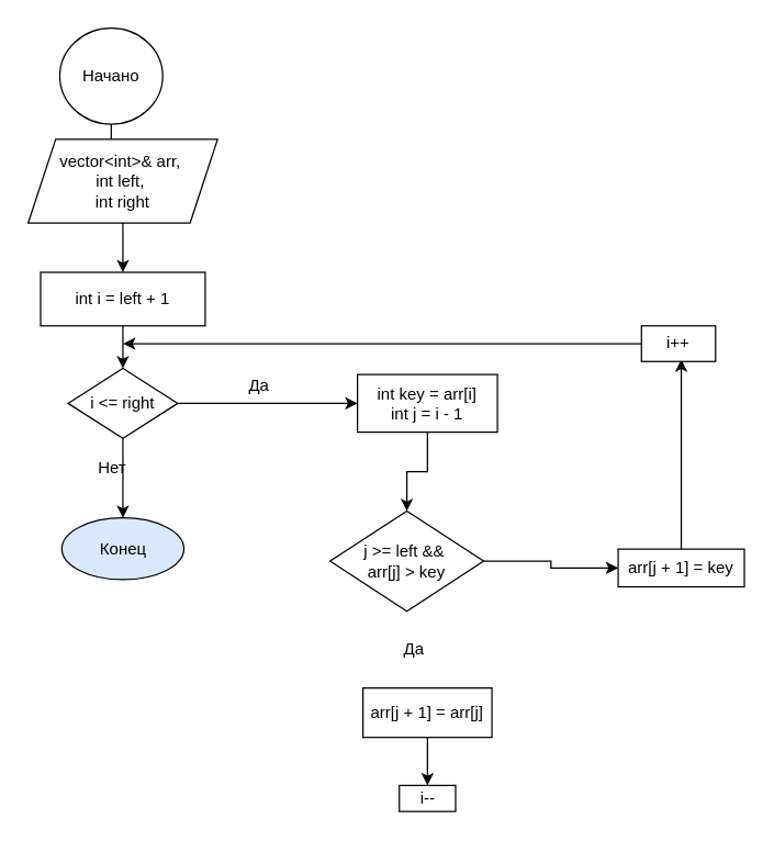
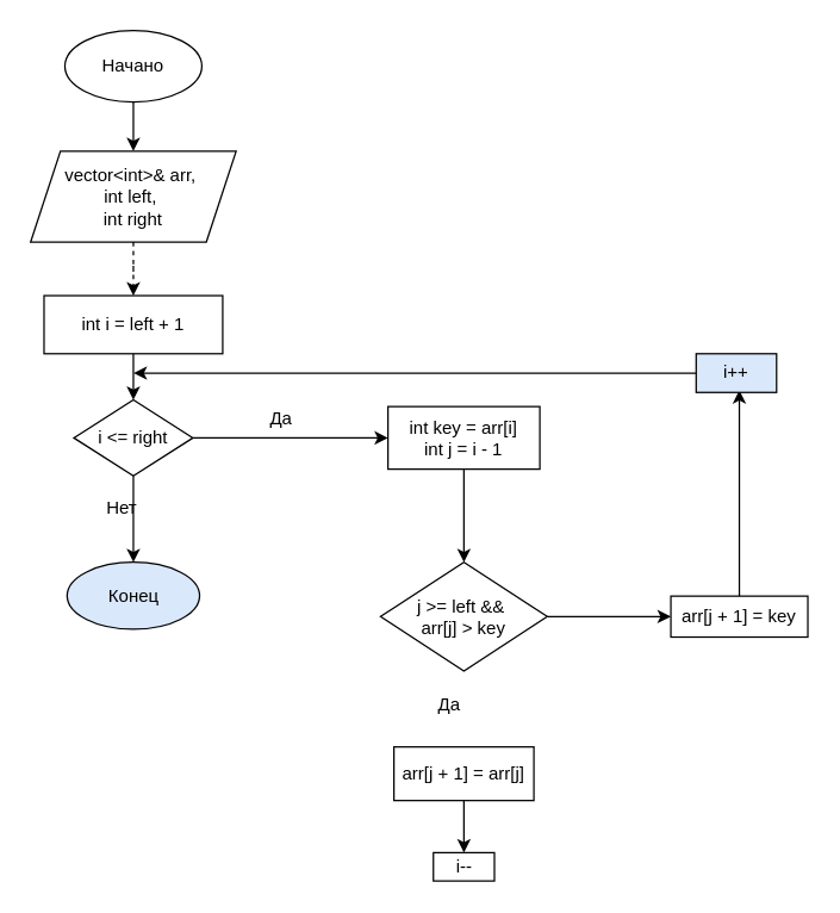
  <mxCell id="0" />
  <mxCell id="1" parent="0" />
  <mxCell id="2" style="edgeStyle=orthogonalEdgeStyle;rounded=0;orthogonalLoop=1;jettySize=auto;html=1;entryX=0.5;entryY=0;entryDx=0;entryDy=0;" edge="1" parent="1" source="3" target="5"><mxGeometry relative="1" as="geometry" /></mxCell>
- <mxCell id="3" value="Начано" style="ellipse;whiteSpace=wrap;html=1;" vertex="1" parent="1"><mxGeometry x="43" y="20" width="75" height="70" as="geometry" /></mxCell>
- <mxCell id="4" style="edgeStyle=orthogonalEdgeStyle;rounded=0;orthogonalLoop=1;jettySize=auto;html=1;" edge="1" parent="1" source="5" target="7"><mxGeometry relative="1" as="geometry" /></mxCell>
+ <mxCell id="3" value="Начано" style="ellipse;whiteSpace=wrap;html=1;" vertex="1" parent="1"><mxGeometry x="43" y="20" width="92" height="48" as="geometry" /></mxCell>
+ <mxCell id="4" style="edgeStyle=orthogonalEdgeStyle;rounded=0;orthogonalLoop=1;jettySize=auto;html=1;dashed=1;" edge="1" parent="1" source="5" target="7"><mxGeometry relative="1" as="geometry" /></mxCell>
  <mxCell id="5" value="&lt;span style=&quot;font-size: 12px;&quot;&gt;vector&amp;lt;int&amp;gt;&amp;amp; arr,&amp;nbsp;&lt;/span&gt;&lt;div&gt;&lt;span style=&quot;font-size: 12px;&quot;&gt;int left,&amp;nbsp;&lt;/span&gt;&lt;/div&gt;&lt;div&gt;&lt;span style=&quot;font-size: 12px;&quot;&gt;int right&lt;/span&gt;&lt;/div&gt;" style="shape=parallelogram;perimeter=parallelogramPerimeter;whiteSpace=wrap;html=1;fixedSize=1;" vertex="1" parent="1"><mxGeometry x="20" y="101" width="138" height="61" as="geometry" /></mxCell>
  <mxCell id="6" style="edgeStyle=orthogonalEdgeStyle;rounded=0;orthogonalLoop=1;jettySize=auto;html=1;entryX=0.5;entryY=0;entryDx=0;entryDy=0;" edge="1" parent="1" source="7" target="10"><mxGeometry relative="1" as="geometry" /></mxCell>
  <mxCell id="7" value="&lt;span style=&quot;font-size: 12px;&quot;&gt;int i = left + 1&lt;/span&gt;" style="rounded=0;whiteSpace=wrap;html=1;" vertex="1" parent="1"><mxGeometry x="29" y="198" width="120" height="39" as="geometry" /></mxCell>
  <mxCell id="8" style="edgeStyle=orthogonalEdgeStyle;rounded=0;orthogonalLoop=1;jettySize=auto;html=1;entryX=0.5;entryY=0;entryDx=0;entryDy=0;" edge="1" parent="1" source="10" target="11"><mxGeometry relative="1" as="geometry" /></mxCell>
  <mxCell id="9" style="edgeStyle=orthogonalEdgeStyle;rounded=0;orthogonalLoop=1;jettySize=auto;html=1;" edge="1" parent="1" source="10" target="14"><mxGeometry relative="1" as="geometry"><mxPoint x="289.868" y="293.5" as="targetPoint" /></mxGeometry></mxCell>
  <mxCell id="10" value="i &amp;lt;= right" style="rhombus;whiteSpace=wrap;html=1;" vertex="1" parent="1"><mxGeometry x="49" y="268" width="80" height="51" as="geometry" /></mxCell>
  <mxCell id="11" value="Конец" style="ellipse;whiteSpace=wrap;html=1;fillColor=#dae8fc;" vertex="1" parent="1"><mxGeometry x="44.5" y="377" width="89" height="45" as="geometry" /></mxCell>
  <mxCell id="12" value="Нет" style="text;html=1;align=center;verticalAlign=middle;resizable=0;points=[];autosize=1;strokeColor=none;fillColor=none;" vertex="1" parent="1"><mxGeometry x="62" y="328" width="38" height="26" as="geometry" /></mxCell>
  <mxCell id="13" style="edgeStyle=orthogonalEdgeStyle;rounded=0;orthogonalLoop=1;jettySize=auto;html=1;" edge="1" parent="1" source="14" target="17"><mxGeometry relative="1" as="geometry" /></mxCell>
  <mxCell id="14" value="&lt;span style=&quot;font-size: 12px;&quot;&gt;int key = arr[i]&lt;/span&gt;&lt;div&gt;&lt;span style=&quot;font-size: 12px;&quot;&gt;int j = i - 1&lt;/span&gt;&lt;/div&gt;" style="rounded=0;whiteSpace=wrap;html=1;" vertex="1" parent="1"><mxGeometry x="260" y="272.5" width="102" height="42" as="geometry" /></mxCell>
  <mxCell id="15" value="Да" style="text;html=1;align=center;verticalAlign=middle;resizable=0;points=[];autosize=1;strokeColor=none;fillColor=none;" vertex="1" parent="1"><mxGeometry x="171" y="268" width="33" height="26" as="geometry" /></mxCell>
  <mxCell id="16" style="edgeStyle=orthogonalEdgeStyle;rounded=0;orthogonalLoop=1;jettySize=auto;html=1;entryX=0;entryY=0.5;entryDx=0;entryDy=0;" edge="1" parent="1" source="17" target="23"><mxGeometry relative="1" as="geometry" /></mxCell>
- <mxCell id="17" value="&lt;span style=&quot;font-size: 12px;&quot;&gt;j &amp;gt;= left &amp;amp;&amp;amp;&amp;nbsp;&lt;/span&gt;&lt;div&gt;&lt;span style=&quot;font-size: 12px;&quot;&gt;arr[j] &amp;gt; key&lt;/span&gt;&lt;/div&gt;" style="rhombus;whiteSpace=wrap;html=1;" vertex="1" parent="1"><mxGeometry x="240" y="372" width="112" height="73" as="geometry" /></mxCell>
+ <mxCell id="17" value="&lt;span style=&quot;font-size: 12px;&quot;&gt;j &amp;gt;= left &amp;amp;&amp;amp;&amp;nbsp;&lt;/span&gt;&lt;div&gt;&lt;span style=&quot;font-size: 12px;&quot;&gt;arr[j] &amp;gt; key&lt;/span&gt;&lt;/div&gt;" style="rhombus;whiteSpace=wrap;html=1;" vertex="1" parent="1"><mxGeometry x="255" y="377" width="112" height="73" as="geometry" /></mxCell>
  <mxCell id="18" style="edgeStyle=orthogonalEdgeStyle;rounded=0;orthogonalLoop=1;jettySize=auto;html=1;entryX=0.5;entryY=0;entryDx=0;entryDy=0;" edge="1" parent="1" source="19" target="21"><mxGeometry relative="1" as="geometry" /></mxCell>
  <mxCell id="19" value="&lt;span style=&quot;font-size: 12px;&quot;&gt;arr[j + 1] = arr[j]&lt;/span&gt;" style="rounded=0;whiteSpace=wrap;html=1;" vertex="1" parent="1"><mxGeometry x="264" y="501" width="94" height="36" as="geometry" /></mxCell>
  <mxCell id="20" value="Да" style="text;html=1;align=center;verticalAlign=middle;resizable=0;points=[];autosize=1;strokeColor=none;fillColor=none;" vertex="1" parent="1"><mxGeometry x="284" y="460" width="33" height="26" as="geometry" /></mxCell>
  <mxCell id="21" value="i--" style="rounded=0;whiteSpace=wrap;html=1;" vertex="1" parent="1"><mxGeometry x="290.5" y="572" width="41" height="19" as="geometry" /></mxCell>
  <mxCell id="22" style="edgeStyle=orthogonalEdgeStyle;rounded=0;orthogonalLoop=1;jettySize=auto;html=1;" edge="1" parent="1" source="23"><mxGeometry relative="1" as="geometry"><mxPoint x="496" y="261.477" as="targetPoint" /></mxGeometry></mxCell>
  <mxCell id="23" value="&lt;span style=&quot;font-size: 12px;&quot;&gt;arr[j + 1] = key&lt;/span&gt;" style="rounded=0;whiteSpace=wrap;html=1;" vertex="1" parent="1"><mxGeometry x="450" y="399.75" width="92" height="27.5" as="geometry" /></mxCell>
  <mxCell id="24" style="edgeStyle=orthogonalEdgeStyle;rounded=0;orthogonalLoop=1;jettySize=auto;html=1;" edge="1" parent="1" source="25"><mxGeometry relative="1" as="geometry"><mxPoint x="89.102" y="250" as="targetPoint" /></mxGeometry></mxCell>
- <mxCell id="25" value="i++" style="rounded=0;whiteSpace=wrap;html=1;" vertex="1" parent="1"><mxGeometry x="467" y="237" width="54" height="26" as="geometry" /></mxCell>
+ <mxCell id="25" value="i++" style="rounded=0;whiteSpace=wrap;html=1;fillColor=#dae8fc;" vertex="1" parent="1"><mxGeometry x="467" y="237" width="54" height="26" as="geometry" /></mxCell>
